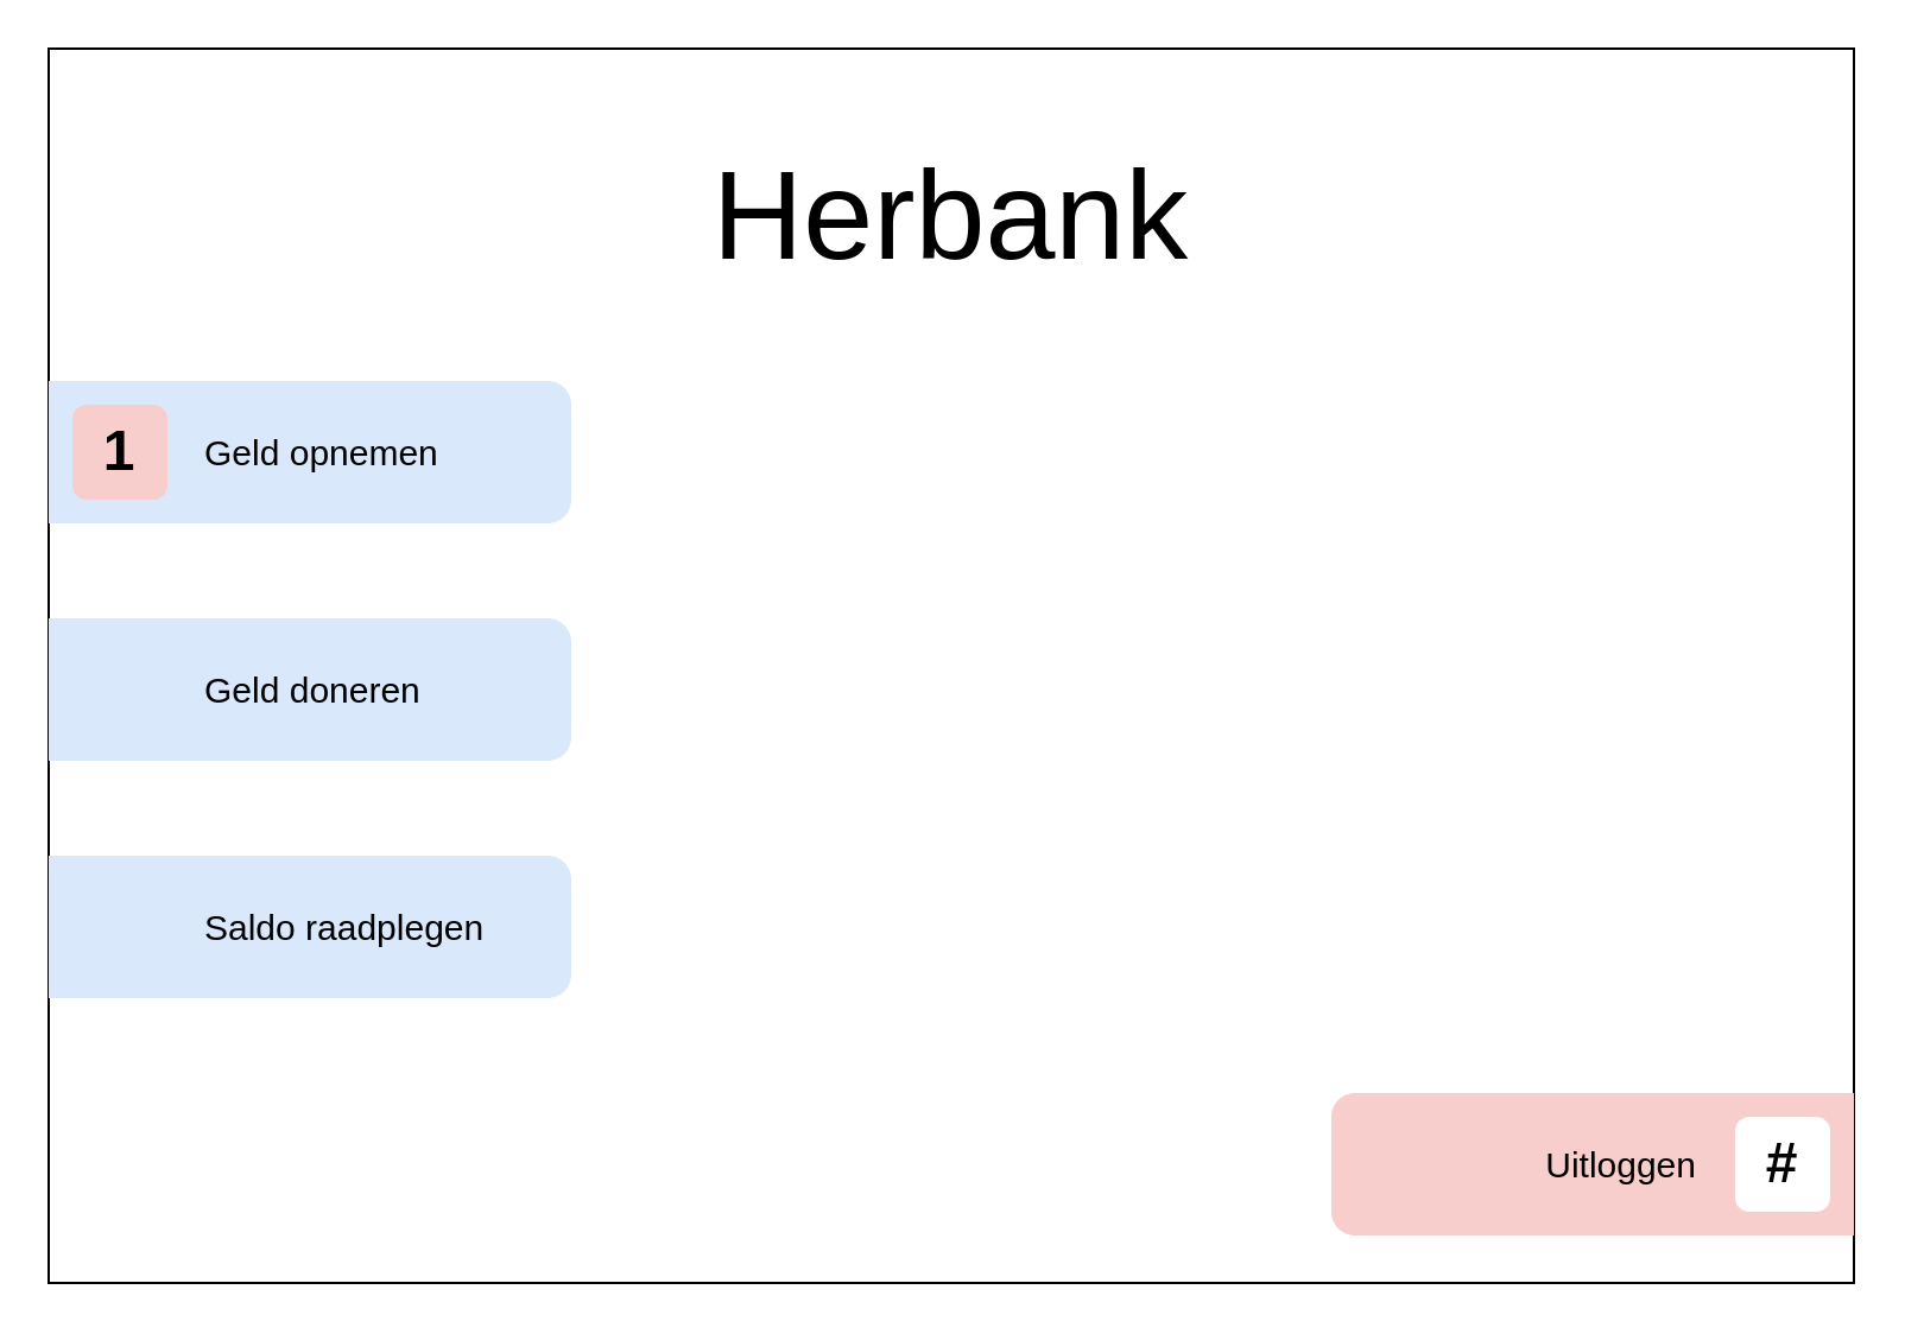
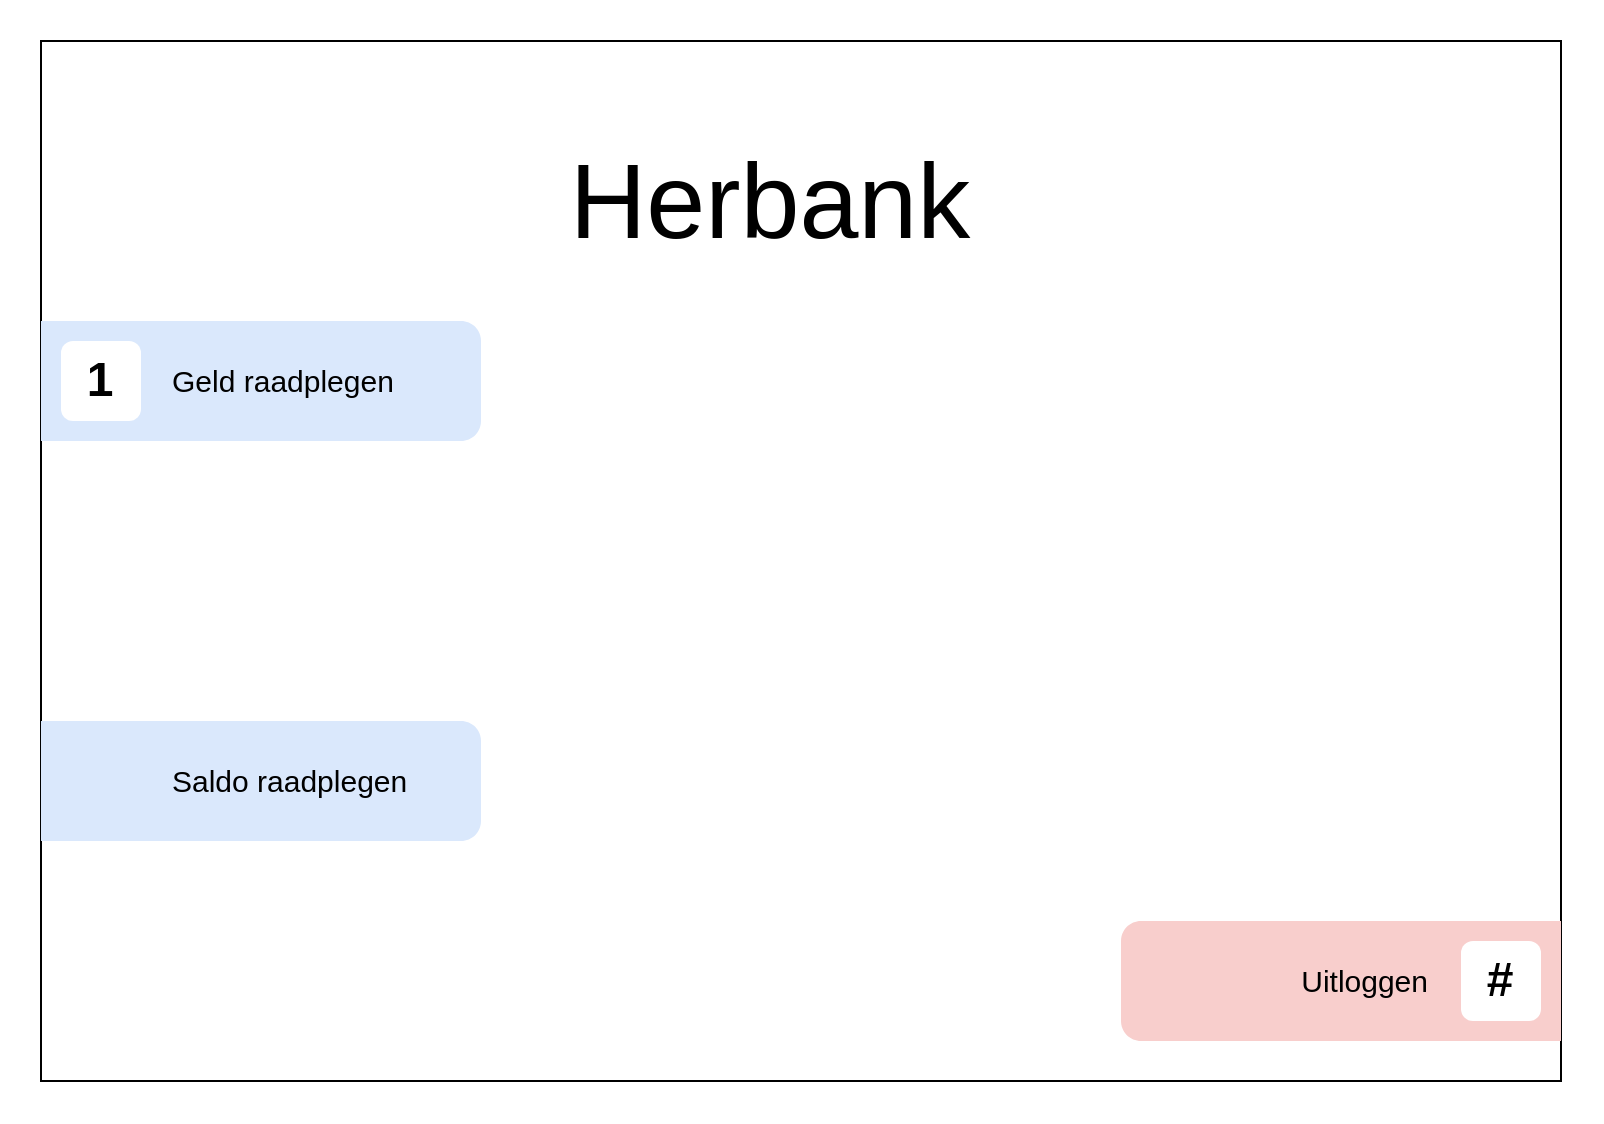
  <mxCell id="0" />
  <mxCell id="1" parent="0" />
  <mxCell id="2" value="" style="rounded=0;whiteSpace=wrap;html=1;" vertex="1" parent="1"><mxGeometry x="20" y="20" width="760" height="520" as="geometry" /></mxCell>
- <mxCell id="3" value="Geld opnemen" style="shape=mxgraph.basic.rect;whiteSpace=wrap;html=1;fillColor=#dae8fc;strokeColor=none;topRightStyle=rounded;bottomRightStyle=rounded;spacingLeft=64;align=left;fontSize=15;" vertex="1" parent="1"><mxGeometry x="20" y="160" width="220" height="60" as="geometry" /></mxCell>
+ <mxCell id="3" value="Geld raadplegen" style="shape=mxgraph.basic.rect;whiteSpace=wrap;html=1;fillColor=#dae8fc;strokeColor=none;topRightStyle=rounded;bottomRightStyle=rounded;spacingLeft=64;align=left;fontSize=15;" vertex="1" parent="1"><mxGeometry x="20" y="160" width="220" height="60" as="geometry" /></mxCell>
  <mxCell id="4" value="Saldo raadplegen" style="shape=mxgraph.basic.rect;whiteSpace=wrap;html=1;fillColor=#dae8fc;strokeColor=none;topRightStyle=rounded;bottomRightStyle=rounded;align=left;spacingLeft=64;fontSize=15;" vertex="1" parent="1"><mxGeometry x="20" y="360" width="220" height="60" as="geometry" /></mxCell>
  <mxCell id="5" value="Uitloggen" style="shape=mxgraph.basic.rect;whiteSpace=wrap;html=1;fillColor=#f8cecc;strokeColor=none;bottomLeftStyle=rounded;topLeftStyle=rounded;align=right;spacingRight=64;fontSize=15;" vertex="1" parent="1"><mxGeometry x="560" y="460" width="220" height="60" as="geometry" /></mxCell>
- <mxCell id="6" value="Geld doneren" style="shape=mxgraph.basic.rect;whiteSpace=wrap;html=1;fillColor=#dae8fc;strokeColor=none;topRightStyle=rounded;bottomRightStyle=rounded;spacingLeft=64;align=left;fontSize=15;" vertex="1" parent="1"><mxGeometry x="20" y="260" width="220" height="60" as="geometry" /></mxCell>
- <mxCell id="7" value="1" style="rounded=1;whiteSpace=wrap;html=1;fontStyle=1;fontSize=24;strokeColor=none;fillColor=#f8cecc;" vertex="1" parent="1"><mxGeometry x="30" y="170" width="40" height="40" as="geometry" /></mxCell>
+ <mxCell id="7" value="1" style="rounded=1;whiteSpace=wrap;html=1;fontStyle=1;fontSize=24;strokeColor=none;" vertex="1" parent="1"><mxGeometry x="30" y="170" width="40" height="40" as="geometry" /></mxCell>
  <mxCell id="8" value="#" style="rounded=1;whiteSpace=wrap;html=1;fontStyle=1;fontSize=24;strokeColor=none;" vertex="1" parent="1"><mxGeometry x="730" y="470" width="40" height="40" as="geometry" /></mxCell>
- <mxCell id="9" value="Herbank" style="text;html=1;strokeColor=none;fillColor=none;align=center;verticalAlign=middle;whiteSpace=wrap;rounded=0;fontSize=53;" vertex="1" parent="1"><mxGeometry x="205" y="60" width="390" height="60" as="geometry" /></mxCell>
+ <mxCell id="9" value="Herbank" style="text;html=1;strokeColor=none;fillColor=none;align=center;verticalAlign=middle;whiteSpace=wrap;rounded=0;fontSize=53;" vertex="1" parent="1"><mxGeometry x="190" y="70" width="390" height="60" as="geometry" /></mxCell>
